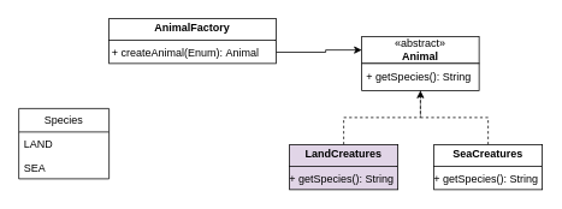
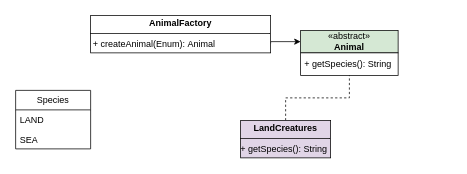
  <mxCell id="0" />
  <mxCell id="1" parent="0" />
- <mxCell id="2" value="«abstract»&lt;br&gt;&lt;b&gt;Animal&lt;/b&gt;" style="html=1;whiteSpace=wrap;" parent="1" vertex="1"><mxGeometry x="400" y="40" width="130" height="30" as="geometry" /></mxCell>
+ <mxCell id="2" value="«abstract»&lt;br&gt;&lt;b&gt;Animal&lt;/b&gt;" style="html=1;whiteSpace=wrap;fillColor=#d5e8d4;" parent="1" vertex="1"><mxGeometry x="400" y="40" width="130" height="30" as="geometry" /></mxCell>
  <mxCell id="3" style="edgeStyle=orthogonalEdgeStyle;rounded=0;orthogonalLoop=1;jettySize=auto;html=1;exitX=1;exitY=0.75;exitDx=0;exitDy=0;entryX=0;entryY=0.5;entryDx=0;entryDy=0;" parent="1" source="4" target="2" edge="1"><mxGeometry relative="1" as="geometry"><Array as="points"><mxPoint x="360" y="58" /><mxPoint x="360" y="55" /></Array></mxGeometry></mxCell>
- <mxCell id="4" value="&lt;p style=&quot;margin:0px;margin-top:4px;text-align:center;&quot;&gt;&lt;b&gt;AnimalFactory&lt;/b&gt;&lt;br&gt;&lt;/p&gt;&lt;hr size=&quot;1&quot; style=&quot;border-style:solid;&quot;&gt;&amp;nbsp;+&amp;nbsp;&lt;span style=&quot;background-color: initial;&quot;&gt;createAnimal(Enum):&amp;nbsp;&lt;/span&gt;Animal&amp;nbsp;&lt;div&gt;&lt;div style=&quot;height:2px;&quot;&gt;&lt;/div&gt;&lt;/div&gt;" style="verticalAlign=top;align=left;overflow=fill;html=1;whiteSpace=wrap;" parent="1" vertex="1"><mxGeometry x="120" y="20" width="185" height="50" as="geometry" /></mxCell>
+ <mxCell id="4" value="&lt;p style=&quot;margin:0px;margin-top:4px;text-align:center;&quot;&gt;&lt;b&gt;AnimalFactory&lt;/b&gt;&lt;br&gt;&lt;/p&gt;&lt;hr size=&quot;1&quot; style=&quot;border-style:solid;&quot;&gt;&amp;nbsp;+&amp;nbsp;&lt;span style=&quot;background-color: initial;&quot;&gt;createAnimal(Enum):&amp;nbsp;&lt;/span&gt;Animal&amp;nbsp;&lt;div&gt;&lt;div style=&quot;height:2px;&quot;&gt;&lt;/div&gt;&lt;/div&gt;" style="verticalAlign=top;align=left;overflow=fill;html=1;whiteSpace=wrap;" parent="1" vertex="1"><mxGeometry x="120" y="20" width="240" height="50" as="geometry" /></mxCell>
  <mxCell id="5" value="+ getSpecies(): String&amp;nbsp;" style="html=1;whiteSpace=wrap;" parent="1" vertex="1"><mxGeometry x="400" y="70" width="130" height="30" as="geometry" /></mxCell>
  <mxCell id="6" style="edgeStyle=orthogonalEdgeStyle;rounded=0;orthogonalLoop=1;jettySize=auto;html=1;exitX=0.5;exitY=1;exitDx=0;exitDy=0;" parent="1" source="4" target="4" edge="1"><mxGeometry relative="1" as="geometry" /></mxCell>
  <mxCell id="7" style="edgeStyle=orthogonalEdgeStyle;rounded=0;orthogonalLoop=1;jettySize=auto;html=1;exitX=0.5;exitY=1;exitDx=0;exitDy=0;" parent="1" source="2" target="2" edge="1"><mxGeometry relative="1" as="geometry" /></mxCell>
  <mxCell id="8" style="edgeStyle=orthogonalEdgeStyle;rounded=0;orthogonalLoop=1;jettySize=auto;html=1;exitX=0.5;exitY=0;exitDx=0;exitDy=0;dashed=1;endArrow=none;" parent="1" source="9" target="5" edge="1"><mxGeometry relative="1" as="geometry" /></mxCell>
  <mxCell id="9" value="&lt;p style=&quot;margin:0px;margin-top:4px;text-align:center;&quot;&gt;&lt;b&gt;LandCreatures&lt;/b&gt;&lt;br&gt;&lt;/p&gt;&lt;hr size=&quot;1&quot; style=&quot;border-style:solid;&quot;&gt;&lt;div style=&quot;height:2px;&quot;&gt;&lt;span style=&quot;text-align: center;&quot;&gt;+ getSpecies(): String&amp;nbsp;&lt;/span&gt;&lt;/div&gt;" style="verticalAlign=top;align=left;overflow=fill;html=1;whiteSpace=wrap;fillColor=#e1d5e7;" parent="1" vertex="1"><mxGeometry x="320" y="160" width="120" height="50" as="geometry" /></mxCell>
- <mxCell id="10" style="edgeStyle=orthogonalEdgeStyle;rounded=0;orthogonalLoop=1;jettySize=auto;html=1;exitX=0.5;exitY=0;exitDx=0;exitDy=0;entryX=0.5;entryY=1;entryDx=0;entryDy=0;dashed=1;" parent="1" source="11" target="5" edge="1"><mxGeometry relative="1" as="geometry"><mxPoint x="539.966" y="130" as="targetPoint" /></mxGeometry></mxCell>
- <mxCell id="11" value="&lt;p style=&quot;margin:0px;margin-top:4px;text-align:center;&quot;&gt;&lt;b&gt;SeaCreatures&lt;/b&gt;&lt;br&gt;&lt;/p&gt;&lt;hr size=&quot;1&quot; style=&quot;border-style:solid;&quot;&gt;&lt;div style=&quot;height:2px;&quot;&gt;&lt;span style=&quot;text-align: center;&quot;&gt;+ getSpecies(): String&amp;nbsp;&lt;/span&gt;&lt;/div&gt;" style="verticalAlign=top;align=left;overflow=fill;html=1;whiteSpace=wrap;" parent="1" vertex="1"><mxGeometry x="480" y="160" width="120" height="50" as="geometry" /></mxCell>
  <mxCell id="12" value="Species" style="swimlane;fontStyle=0;childLayout=stackLayout;horizontal=1;startSize=26;fillColor=none;horizontalStack=0;resizeParent=1;resizeParentMax=0;resizeLast=0;collapsible=1;marginBottom=0;whiteSpace=wrap;html=1;" parent="1" vertex="1"><mxGeometry x="20" y="120" width="100" height="78" as="geometry" /></mxCell>
  <mxCell id="13" value="LAND" style="text;strokeColor=none;fillColor=none;align=left;verticalAlign=top;spacingLeft=4;spacingRight=4;overflow=hidden;rotatable=0;points=[[0,0.5],[1,0.5]];portConstraint=eastwest;whiteSpace=wrap;html=1;" parent="12" vertex="1"><mxGeometry y="26" width="100" height="26" as="geometry" /></mxCell>
  <mxCell id="14" value="SEA" style="text;strokeColor=none;fillColor=none;align=left;verticalAlign=top;spacingLeft=4;spacingRight=4;overflow=hidden;rotatable=0;points=[[0,0.5],[1,0.5]];portConstraint=eastwest;whiteSpace=wrap;html=1;" parent="12" vertex="1"><mxGeometry y="52" width="100" height="26" as="geometry" /></mxCell>
